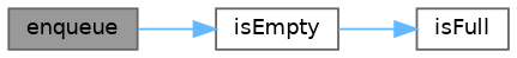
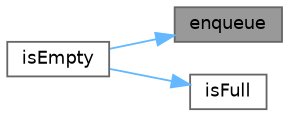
  digraph {
    rankdir=LR
    node [color=grey40 fillcolor=white fontname=Helvetica fontsize=10 shape=box style=filled]
    edge [color=steelblue1 fontname=Helvetica fontsize=10 labelfontname=Helvetica labelfontsize=10 style=solid]
    n1 [color=gray40 fillcolor=grey60 fontcolor=black height=0.2 label=enqueue width=0.4]
    n2 [height=0.2 label=isEmpty width=0.4]
    n3 [height=0.2 label=isFull width=0.4]
-   n1 -> n2
+   n2 -> n1
    n2 -> n3
  }
